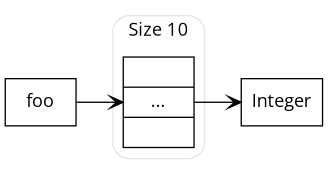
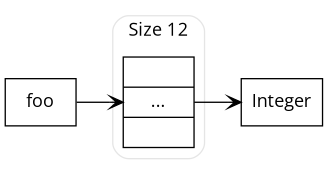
  digraph {
    rankdir=LR
    fontname="Open Sans"
    node [shape=box fontname="Open Sans"]
    edge [arrowhead=open penwidth=1 fontname="Open Sans"]
    n1 [label="<f0>| <f1>...| <f2>" shape=record]
    n2 [label=foo]
    n3 [label=Integer]
    subgraph cluster_1 {
      color=grey90
-     label="Size 10"
+     label="Size 12"
      style=rounded
      n1
    }
    n1 -> n3
    n2 -> n1
  }
